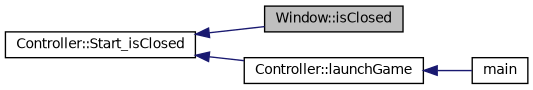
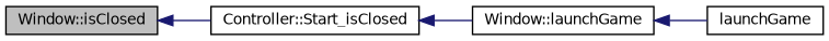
  digraph {
    fontname="DejaVu Sans"
    rankdir=LR
    node [color=black fillcolor=white fontname="DejaVu Sans" fontsize=10 shape=record style=filled]
    edge [color=midnightblue dir=back fontname="DejaVu Sans" fontsize=10 labelfontname=Helvetica labelfontsize=10 style=solid]
    n1 [fillcolor=grey75 fontcolor=black height=0.2 label="Window::isClosed" width=0.4]
    n2 [height=0.2 label="Controller::Start_isClosed" width=0.4]
-   n3 [height=0.2 label="Controller::launchGame" width=0.4]
-   n4 [height=0.2 label=main width=0.4]
-   n2 -> n1
+   n3 [height=0.2 label="Window::launchGame" width=0.4]
+   n4 [height=0.2 label=launchGame width=0.4]
+   n1 -> n2
    n2 -> n3
    n3 -> n4
  }
